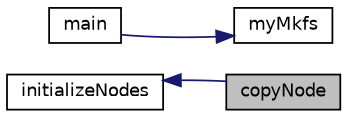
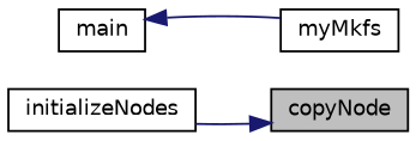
  digraph {
    rankdir=RL
    node [color=black fillcolor=white fontname=Helvetica fontsize=10 shape=record style=filled]
    edge [color=midnightblue dir=back fontname=Helvetica fontsize=10 labelfontname=Helvetica labelfontsize=10 style=solid]
    n1 [fillcolor=grey75 fontcolor=black height=0.2 label=copyNode width=0.4]
    n2 [height=0.2 label=initializeNodes width=0.4]
    n3 [height=0.2 label=myMkfs width=0.4]
    n4 [height=0.2 label=main width=0.4]
-   n2 -> n1
-   n3 -> n4
+   n1 -> n2
+   n4 -> n3
  }
